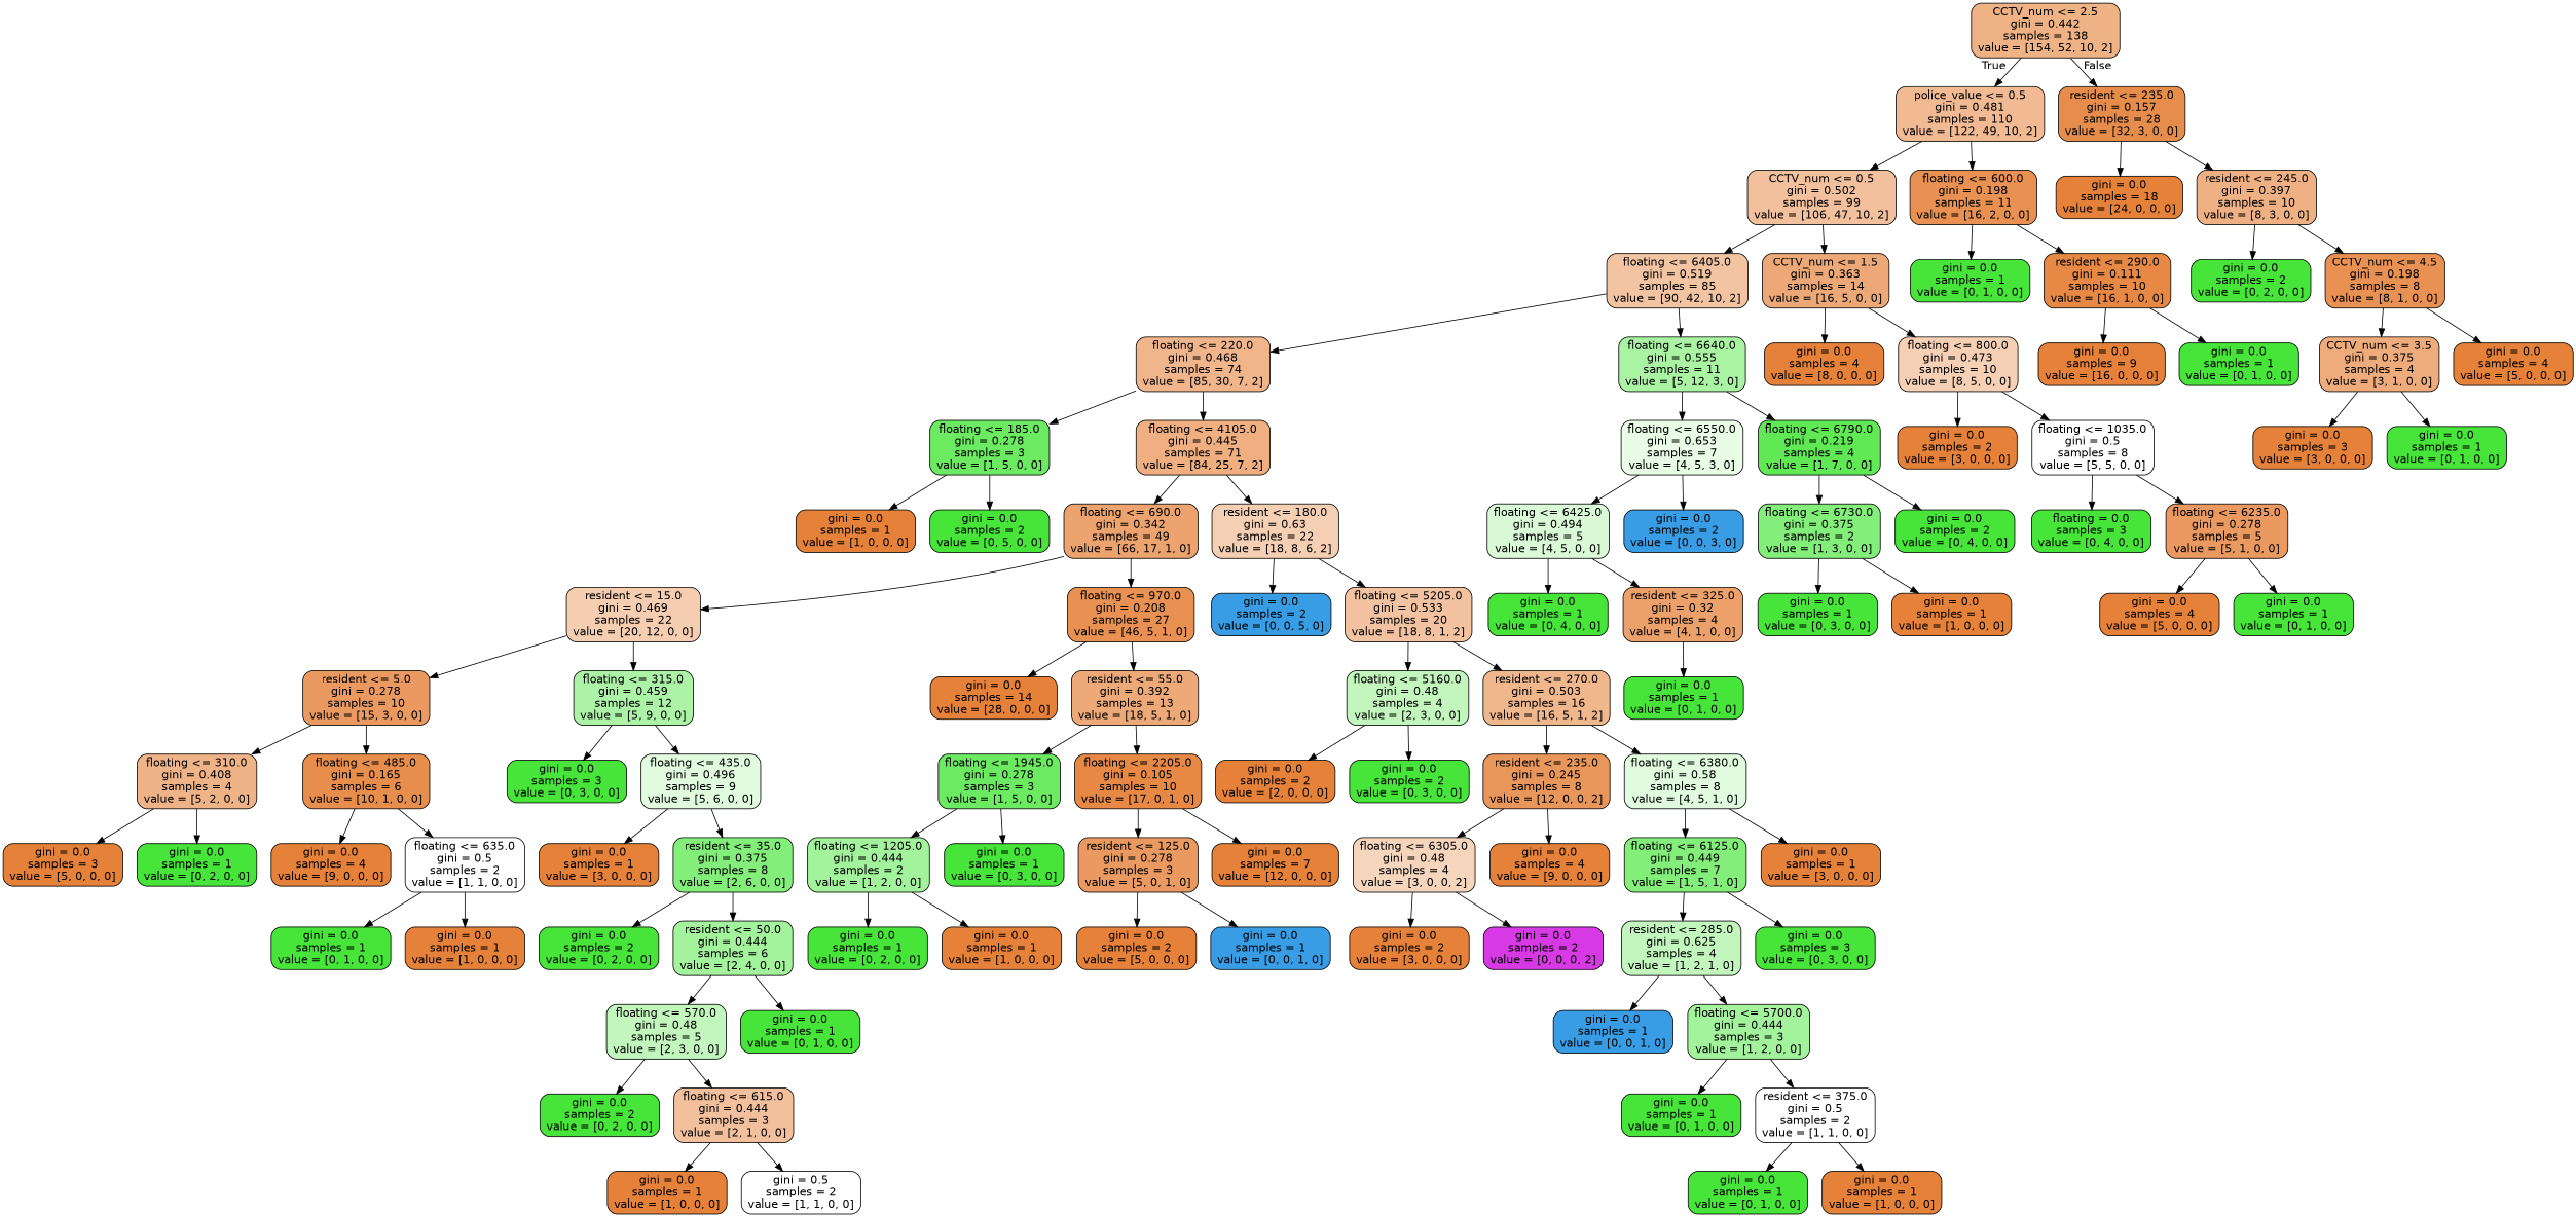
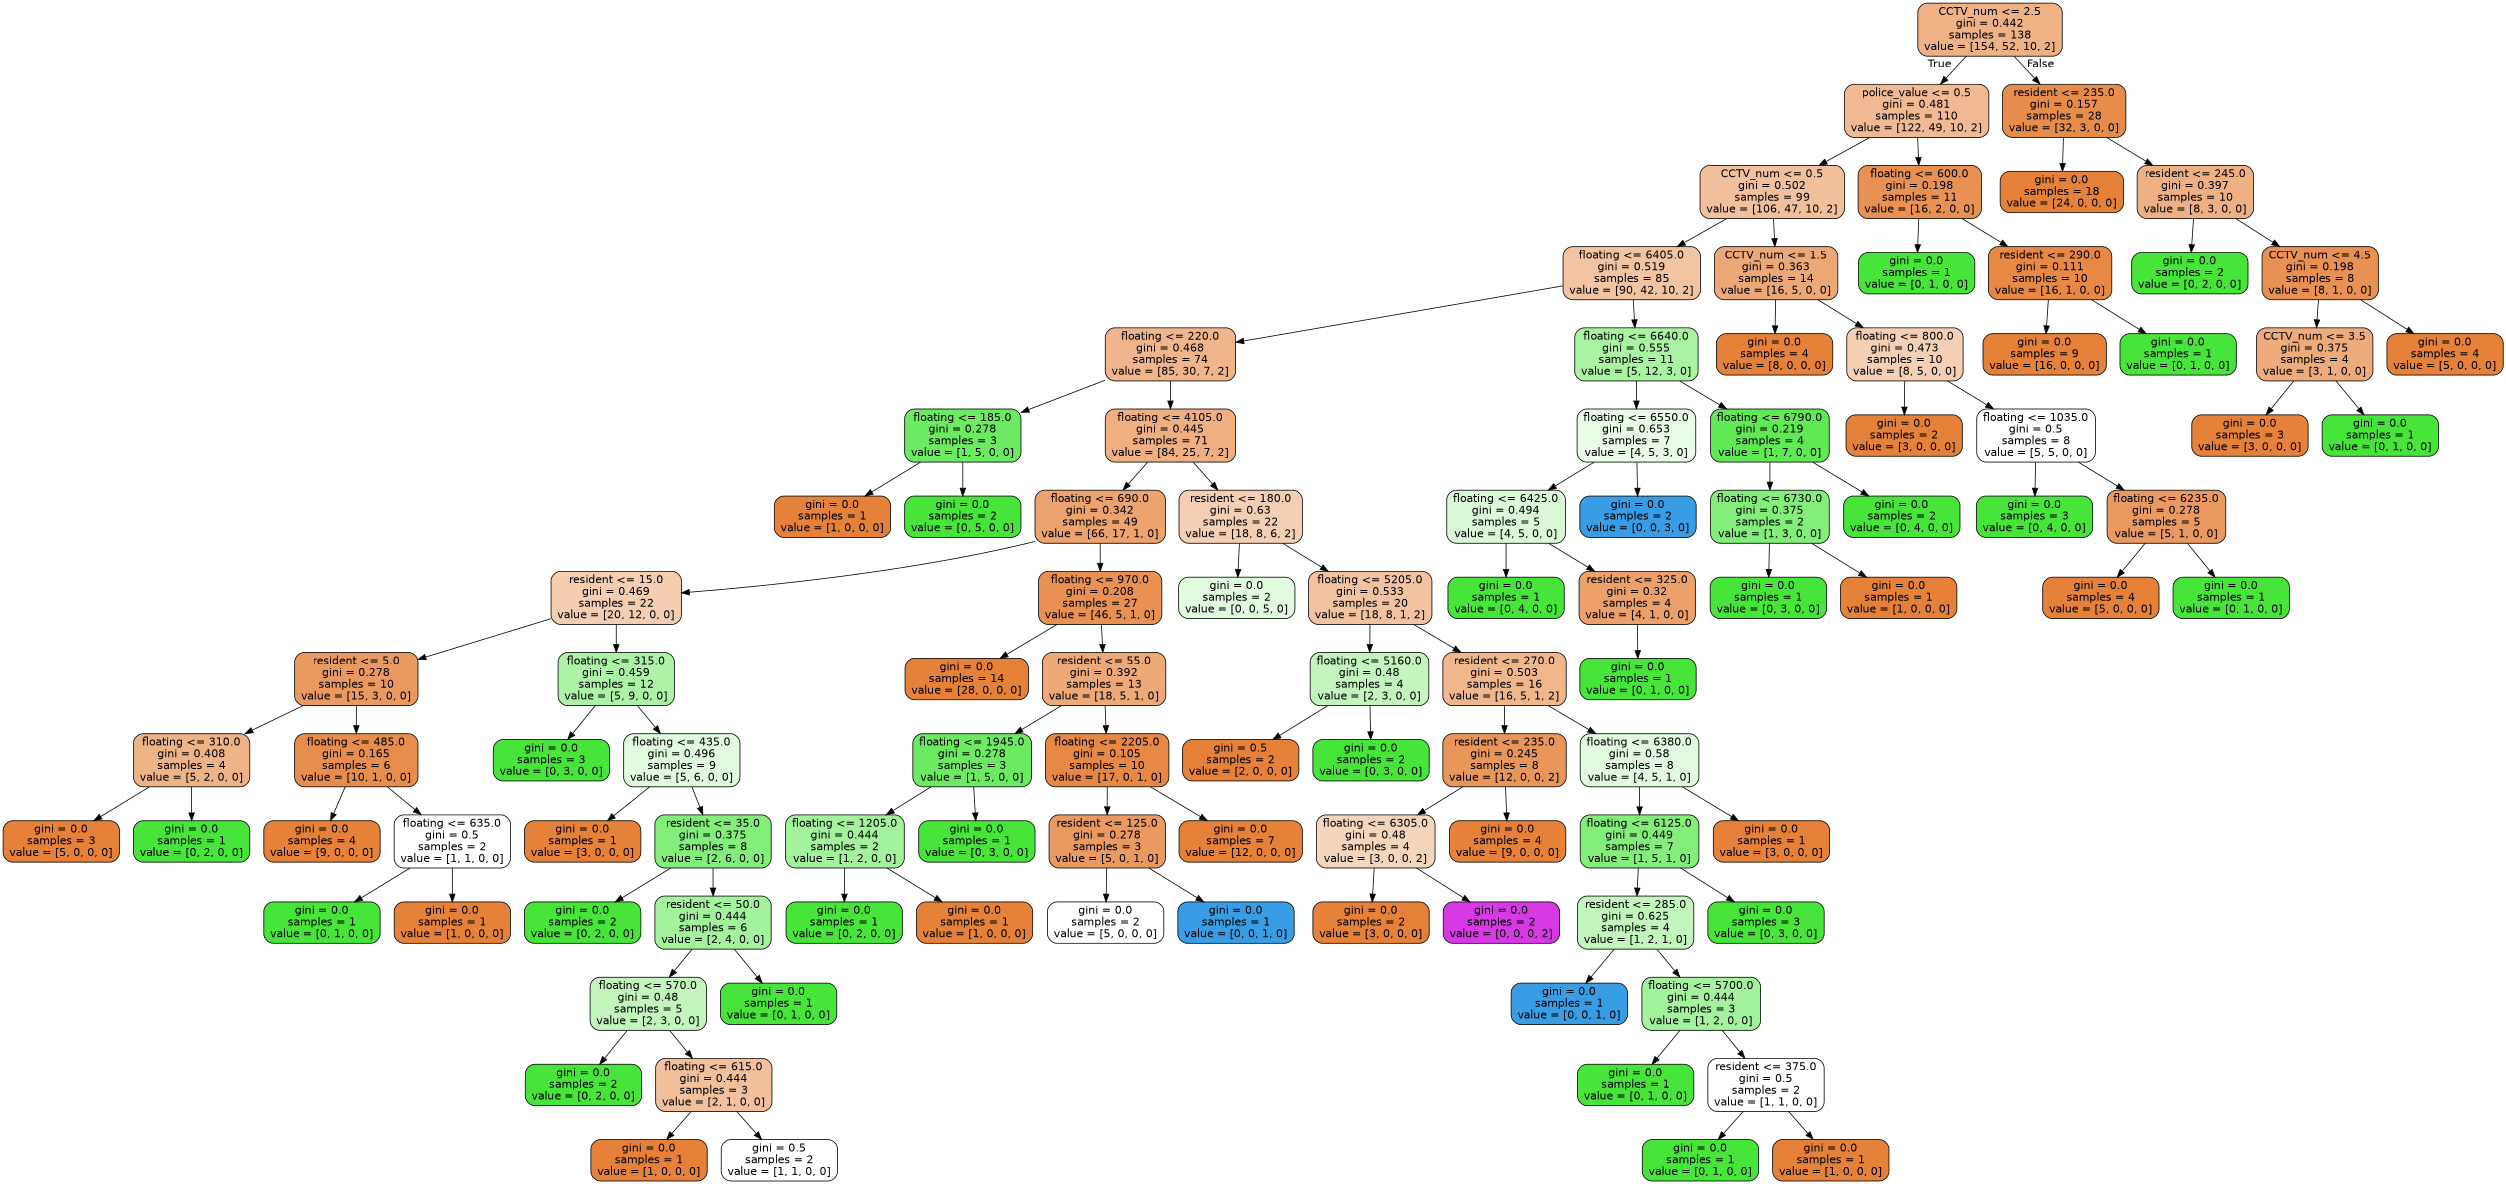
  digraph {
    node [color=black fillcolor="#e58139" fontname=helvetica shape=box style="filled, rounded"]
    edge [fontname=helvetica]
    n1 [fillcolor="#efb285" label="CCTV_num <= 2.5\ngini = 0.442\nsamples = 138\nvalue = [154, 52, 10, 2]"]
    n2 [fillcolor="#f1ba93" label="police_value <= 0.5\ngini = 0.481\nsamples = 110\nvalue = [122, 49, 10, 2]"]
    n3 [fillcolor="#e78d4c" label="resident <= 235.0\ngini = 0.157\nsamples = 28\nvalue = [32, 3, 0, 0]"]
    n4 [fillcolor="#f2c09c" label="CCTV_num <= 0.5\ngini = 0.502\nsamples = 99\nvalue = [106, 47, 10, 2]"]
    n5 [fillcolor="#e89152" label="floating <= 600.0\ngini = 0.198\nsamples = 11\nvalue = [16, 2, 0, 0]"]
    n6 [label="gini = 0.0\nsamples = 18\nvalue = [24, 0, 0, 0]"]
    n7 [fillcolor="#efb083" label="resident <= 245.0\ngini = 0.397\nsamples = 10\nvalue = [8, 3, 0, 0]"]
    n8 [fillcolor="#f3c4a2" label="floating <= 6405.0\ngini = 0.519\nsamples = 85\nvalue = [90, 42, 10, 2]"]
    n9 [fillcolor="#eda877" label="CCTV_num <= 1.5\ngini = 0.363\nsamples = 14\nvalue = [16, 5, 0, 0]"]
    n10 [fillcolor="#47e539" label="gini = 0.0\nsamples = 1\nvalue = [0, 1, 0, 0]"]
    n11 [fillcolor="#e78945" label="resident <= 290.0\ngini = 0.111\nsamples = 10\nvalue = [16, 1, 0, 0]"]
    n12 [fillcolor="#f0b58b" label="floating <= 220.0\ngini = 0.468\nsamples = 74\nvalue = [85, 30, 7, 2]"]
    n13 [fillcolor="#a9f3a3" label="floating <= 6640.0\ngini = 0.555\nsamples = 11\nvalue = [5, 12, 3, 0]"]
    n14 [label="gini = 0.0\nsamples = 4\nvalue = [8, 0, 0, 0]"]
    n15 [fillcolor="#f5d0b5" label="floating <= 800.0\ngini = 0.473\nsamples = 10\nvalue = [8, 5, 0, 0]"]
    n16 [fillcolor="#6cea61" label="floating <= 185.0\ngini = 0.278\nsamples = 3\nvalue = [1, 5, 0, 0]"]
    n17 [fillcolor="#efaf81" label="floating <= 4105.0\ngini = 0.445\nsamples = 71\nvalue = [84, 25, 7, 2]"]
    n18 [fillcolor="#e8fce6" label="floating <= 6550.0\ngini = 0.653\nsamples = 7\nvalue = [4, 5, 3, 0]"]
    n19 [fillcolor="#61e955" label="floating <= 6790.0\ngini = 0.219\nsamples = 4\nvalue = [1, 7, 0, 0]"]
    n20 [label="gini = 0.0\nsamples = 1\nvalue = [1, 0, 0, 0]"]
    n21 [fillcolor="#47e539" label="gini = 0.0\nsamples = 2\nvalue = [0, 5, 0, 0]"]
    n22 [fillcolor="#eca36e" label="floating <= 690.0\ngini = 0.342\nsamples = 49\nvalue = [66, 17, 1, 0]"]
    n23 [fillcolor="#f5cfb3" label="resident <= 180.0\ngini = 0.63\nsamples = 22\nvalue = [18, 8, 6, 2]"]
    n24 [fillcolor="#f5cdb0" label="resident <= 15.0\ngini = 0.469\nsamples = 22\nvalue = [20, 12, 0, 0]"]
    n25 [fillcolor="#e89152" label="floating <= 970.0\ngini = 0.208\nsamples = 27\nvalue = [46, 5, 1, 0]"]
-   n26 [fillcolor="#399de5" label="gini = 0.0\nsamples = 2\nvalue = [0, 0, 5, 0]"]
+   n26 [fillcolor="#e0fbde" label="gini = 0.0\nsamples = 2\nvalue = [0, 0, 5, 0]"]
    n27 [fillcolor="#f3c3a1" label="floating <= 5205.0\ngini = 0.533\nsamples = 20\nvalue = [18, 8, 1, 2]"]
    n28 [fillcolor="#ea9a61" label="resident <= 5.0\ngini = 0.278\nsamples = 10\nvalue = [15, 3, 0, 0]"]
    n29 [fillcolor="#adf3a7" label="floating <= 315.0\ngini = 0.459\nsamples = 12\nvalue = [5, 9, 0, 0]"]
    n30 [label="gini = 0.0\nsamples = 14\nvalue = [28, 0, 0, 0]"]
    n31 [fillcolor="#eda978" label="resident <= 55.0\ngini = 0.392\nsamples = 13\nvalue = [18, 5, 1, 0]"]
    n32 [fillcolor="#efb388" label="floating <= 310.0\ngini = 0.408\nsamples = 4\nvalue = [5, 2, 0, 0]"]
    n33 [fillcolor="#e88e4d" label="floating <= 485.0\ngini = 0.165\nsamples = 6\nvalue = [10, 1, 0, 0]"]
    n34 [fillcolor="#47e539" label="gini = 0.0\nsamples = 3\nvalue = [0, 3, 0, 0]"]
    n35 [fillcolor="#e0fbde" label="floating <= 435.0\ngini = 0.496\nsamples = 9\nvalue = [5, 6, 0, 0]"]
    n36 [label="gini = 0.0\nsamples = 3\nvalue = [5, 0, 0, 0]"]
    n37 [fillcolor="#47e539" label="gini = 0.0\nsamples = 1\nvalue = [0, 2, 0, 0]"]
    n38 [label="gini = 0.0\nsamples = 4\nvalue = [9, 0, 0, 0]"]
    n39 [fillcolor="#ffffff" label="floating <= 635.0\ngini = 0.5\nsamples = 2\nvalue = [1, 1, 0, 0]"]
    n40 [fillcolor="#47e539" label="gini = 0.0\nsamples = 1\nvalue = [0, 1, 0, 0]"]
    n41 [label="gini = 0.0\nsamples = 1\nvalue = [1, 0, 0, 0]"]
    n42 [label="gini = 0.0\nsamples = 1\nvalue = [3, 0, 0, 0]"]
    n43 [fillcolor="#84ee7b" label="resident <= 35.0\ngini = 0.375\nsamples = 8\nvalue = [2, 6, 0, 0]"]
    n44 [fillcolor="#47e539" label="gini = 0.0\nsamples = 2\nvalue = [0, 2, 0, 0]"]
    n45 [fillcolor="#a3f29c" label="resident <= 50.0\ngini = 0.444\nsamples = 6\nvalue = [2, 4, 0, 0]"]
    n46 [fillcolor="#c2f6bd" label="floating <= 570.0\ngini = 0.48\nsamples = 5\nvalue = [2, 3, 0, 0]"]
    n47 [fillcolor="#47e539" label="gini = 0.0\nsamples = 1\nvalue = [0, 1, 0, 0]"]
    n48 [fillcolor="#47e539" label="gini = 0.0\nsamples = 2\nvalue = [0, 2, 0, 0]"]
    n49 [fillcolor="#f2c09c" label="floating <= 615.0\ngini = 0.444\nsamples = 3\nvalue = [2, 1, 0, 0]"]
    n50 [label="gini = 0.0\nsamples = 1\nvalue = [1, 0, 0, 0]"]
    n51 [fillcolor="#ffffff" label="gini = 0.5\nsamples = 2\nvalue = [1, 1, 0, 0]"]
    n52 [fillcolor="#6cea61" label="floating <= 1945.0\ngini = 0.278\nsamples = 3\nvalue = [1, 5, 0, 0]"]
    n53 [fillcolor="#e78845" label="floating <= 2205.0\ngini = 0.105\nsamples = 10\nvalue = [17, 0, 1, 0]"]
    n54 [fillcolor="#a3f29c" label="floating <= 1205.0\ngini = 0.444\nsamples = 2\nvalue = [1, 2, 0, 0]"]
    n55 [fillcolor="#47e539" label="gini = 0.0\nsamples = 1\nvalue = [0, 3, 0, 0]"]
    n56 [fillcolor="#ea9a61" label="resident <= 125.0\ngini = 0.278\nsamples = 3\nvalue = [5, 0, 1, 0]"]
    n57 [label="gini = 0.0\nsamples = 7\nvalue = [12, 0, 0, 0]"]
    n58 [fillcolor="#47e539" label="gini = 0.0\nsamples = 1\nvalue = [0, 2, 0, 0]"]
    n59 [label="gini = 0.0\nsamples = 1\nvalue = [1, 0, 0, 0]"]
-   n60 [label="gini = 0.0\nsamples = 2\nvalue = [5, 0, 0, 0]"]
+   n60 [fillcolor="#ffffff" label="gini = 0.0\nsamples = 2\nvalue = [5, 0, 0, 0]"]
    n61 [fillcolor="#399de5" label="gini = 0.0\nsamples = 1\nvalue = [0, 0, 1, 0]"]
    n62 [fillcolor="#c2f6bd" label="floating <= 5160.0\ngini = 0.48\nsamples = 4\nvalue = [2, 3, 0, 0]"]
    n63 [fillcolor="#f0b68c" label="resident <= 270.0\ngini = 0.503\nsamples = 16\nvalue = [16, 5, 1, 2]"]
-   n64 [label="gini = 0.0\nsamples = 2\nvalue = [2, 0, 0, 0]"]
+   n64 [label="gini = 0.5\nsamples = 2\nvalue = [2, 0, 0, 0]"]
    n65 [fillcolor="#47e539" label="gini = 0.0\nsamples = 2\nvalue = [0, 3, 0, 0]"]
    n66 [fillcolor="#e9965a" label="resident <= 235.0\ngini = 0.245\nsamples = 8\nvalue = [12, 0, 0, 2]"]
    n67 [fillcolor="#e0fbde" label="floating <= 6380.0\ngini = 0.58\nsamples = 8\nvalue = [4, 5, 1, 0]"]
    n68 [fillcolor="#f6d5bd" label="floating <= 6305.0\ngini = 0.48\nsamples = 4\nvalue = [3, 0, 0, 2]"]
    n69 [label="gini = 0.0\nsamples = 4\nvalue = [9, 0, 0, 0]"]
    n70 [fillcolor="#84ee7b" label="floating <= 6125.0\ngini = 0.449\nsamples = 7\nvalue = [1, 5, 1, 0]"]
    n71 [label="gini = 0.0\nsamples = 1\nvalue = [3, 0, 0, 0]"]
    n72 [label="gini = 0.0\nsamples = 2\nvalue = [3, 0, 0, 0]"]
    n73 [fillcolor="#d739e5" label="gini = 0.0\nsamples = 2\nvalue = [0, 0, 0, 2]"]
    n74 [fillcolor="#c2f6bd" label="resident <= 285.0\ngini = 0.625\nsamples = 4\nvalue = [1, 2, 1, 0]"]
    n75 [fillcolor="#47e539" label="gini = 0.0\nsamples = 3\nvalue = [0, 3, 0, 0]"]
    n76 [fillcolor="#399de5" label="gini = 0.0\nsamples = 1\nvalue = [0, 0, 1, 0]"]
    n77 [fillcolor="#a3f29c" label="floating <= 5700.0\ngini = 0.444\nsamples = 3\nvalue = [1, 2, 0, 0]"]
    n78 [fillcolor="#47e539" label="gini = 0.0\nsamples = 1\nvalue = [0, 1, 0, 0]"]
    n79 [fillcolor="#ffffff" label="resident <= 375.0\ngini = 0.5\nsamples = 2\nvalue = [1, 1, 0, 0]"]
    n80 [fillcolor="#47e539" label="gini = 0.0\nsamples = 1\nvalue = [0, 1, 0, 0]"]
    n81 [label="gini = 0.0\nsamples = 1\nvalue = [1, 0, 0, 0]"]
    n82 [fillcolor="#dafad7" label="floating <= 6425.0\ngini = 0.494\nsamples = 5\nvalue = [4, 5, 0, 0]"]
    n83 [fillcolor="#399de5" label="gini = 0.0\nsamples = 2\nvalue = [0, 0, 3, 0]"]
    n84 [fillcolor="#84ee7b" label="floating <= 6730.0\ngini = 0.375\nsamples = 2\nvalue = [1, 3, 0, 0]"]
    n85 [fillcolor="#47e539" label="gini = 0.0\nsamples = 2\nvalue = [0, 4, 0, 0]"]
    n86 [fillcolor="#47e539" label="gini = 0.0\nsamples = 1\nvalue = [0, 4, 0, 0]"]
    n87 [fillcolor="#eca06a" label="resident <= 325.0\ngini = 0.32\nsamples = 4\nvalue = [4, 1, 0, 0]"]
    n88 [fillcolor="#47e539" label="gini = 0.0\nsamples = 1\nvalue = [0, 1, 0, 0]"]
    n89 [fillcolor="#47e539" label="gini = 0.0\nsamples = 1\nvalue = [0, 3, 0, 0]"]
    n90 [label="gini = 0.0\nsamples = 1\nvalue = [1, 0, 0, 0]"]
    n91 [label="gini = 0.0\nsamples = 2\nvalue = [3, 0, 0, 0]"]
    n92 [fillcolor="#ffffff" label="floating <= 1035.0\ngini = 0.5\nsamples = 8\nvalue = [5, 5, 0, 0]"]
-   n93 [fillcolor="#47e539" label="floating = 0.0\nsamples = 3\nvalue = [0, 4, 0, 0]"]
+   n93 [fillcolor="#47e539" label="gini = 0.0\nsamples = 3\nvalue = [0, 4, 0, 0]"]
    n94 [fillcolor="#ea9a61" label="floating <= 6235.0\ngini = 0.278\nsamples = 5\nvalue = [5, 1, 0, 0]"]
    n95 [label="gini = 0.0\nsamples = 4\nvalue = [5, 0, 0, 0]"]
    n96 [fillcolor="#47e539" label="gini = 0.0\nsamples = 1\nvalue = [0, 1, 0, 0]"]
    n97 [label="gini = 0.0\nsamples = 9\nvalue = [16, 0, 0, 0]"]
    n98 [fillcolor="#47e539" label="gini = 0.0\nsamples = 1\nvalue = [0, 1, 0, 0]"]
    n99 [fillcolor="#47e539" label="gini = 0.0\nsamples = 2\nvalue = [0, 2, 0, 0]"]
    n100 [fillcolor="#e89152" label="CCTV_num <= 4.5\ngini = 0.198\nsamples = 8\nvalue = [8, 1, 0, 0]"]
    n101 [fillcolor="#eeab7b" label="CCTV_num <= 3.5\ngini = 0.375\nsamples = 4\nvalue = [3, 1, 0, 0]"]
    n102 [label="gini = 0.0\nsamples = 4\nvalue = [5, 0, 0, 0]"]
    n103 [label="gini = 0.0\nsamples = 3\nvalue = [3, 0, 0, 0]"]
    n104 [fillcolor="#47e539" label="gini = 0.0\nsamples = 1\nvalue = [0, 1, 0, 0]"]
    n1 -> n2 [headlabel=True labelangle=45 labeldistance=2.5]
    n1 -> n3 [headlabel=False labelangle=-45 labeldistance=2.5]
    n2 -> n4
    n2 -> n5
    n3 -> n6
    n3 -> n7
    n4 -> n8
    n4 -> n9
    n5 -> n10
    n5 -> n11
    n7 -> n99
    n7 -> n100
    n8 -> n12
    n8 -> n13
    n9 -> n14
    n9 -> n15
    n11 -> n97
    n11 -> n98
    n12 -> n16
    n12 -> n17
    n13 -> n18
    n13 -> n19
    n15 -> n91
    n15 -> n92
    n16 -> n20
    n16 -> n21
    n17 -> n22
    n17 -> n23
    n18 -> n82
    n18 -> n83
    n19 -> n84
    n19 -> n85
    n22 -> n24
    n22 -> n25
    n23 -> n26
    n23 -> n27
    n24 -> n28
    n24 -> n29
    n25 -> n30
    n25 -> n31
    n27 -> n62
    n27 -> n63
    n28 -> n32
    n28 -> n33
    n29 -> n34
    n29 -> n35
    n31 -> n52
    n31 -> n53
    n32 -> n36
    n32 -> n37
    n33 -> n38
    n33 -> n39
    n35 -> n42
    n35 -> n43
    n39 -> n40
    n39 -> n41
    n43 -> n44
    n43 -> n45
    n45 -> n46
    n45 -> n47
    n46 -> n48
    n46 -> n49
    n49 -> n50
    n49 -> n51
    n52 -> n54
    n52 -> n55
    n53 -> n56
    n53 -> n57
    n54 -> n58
    n54 -> n59
    n56 -> n60
    n56 -> n61
    n62 -> n64
    n62 -> n65
    n63 -> n66
    n63 -> n67
    n66 -> n68
    n66 -> n69
    n67 -> n70
    n67 -> n71
    n68 -> n72
    n68 -> n73
    n70 -> n74
    n70 -> n75
    n74 -> n76
    n74 -> n77
    n77 -> n78
    n77 -> n79
    n79 -> n80
    n79 -> n81
    n82 -> n86
    n82 -> n87
    n84 -> n89
    n84 -> n90
    n87 -> n88
    n92 -> n93
    n92 -> n94
    n94 -> n95
    n94 -> n96
    n100 -> n101
    n100 -> n102
    n101 -> n103
    n101 -> n104
  }
